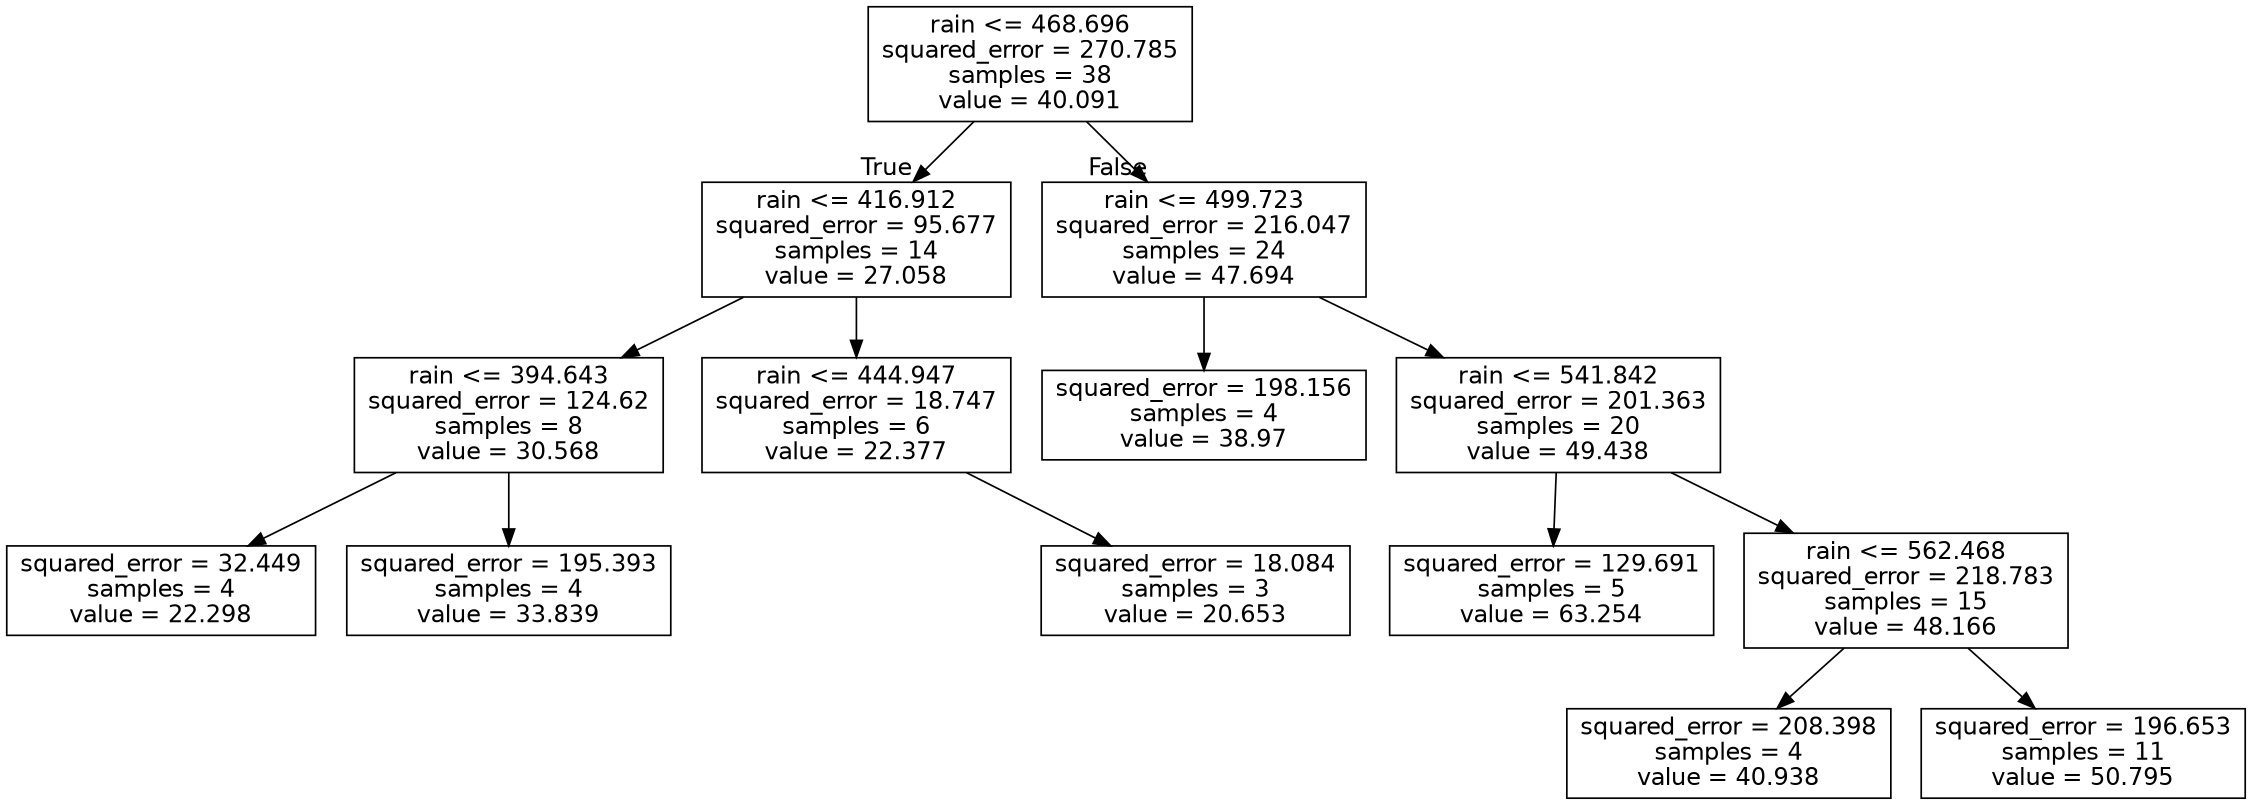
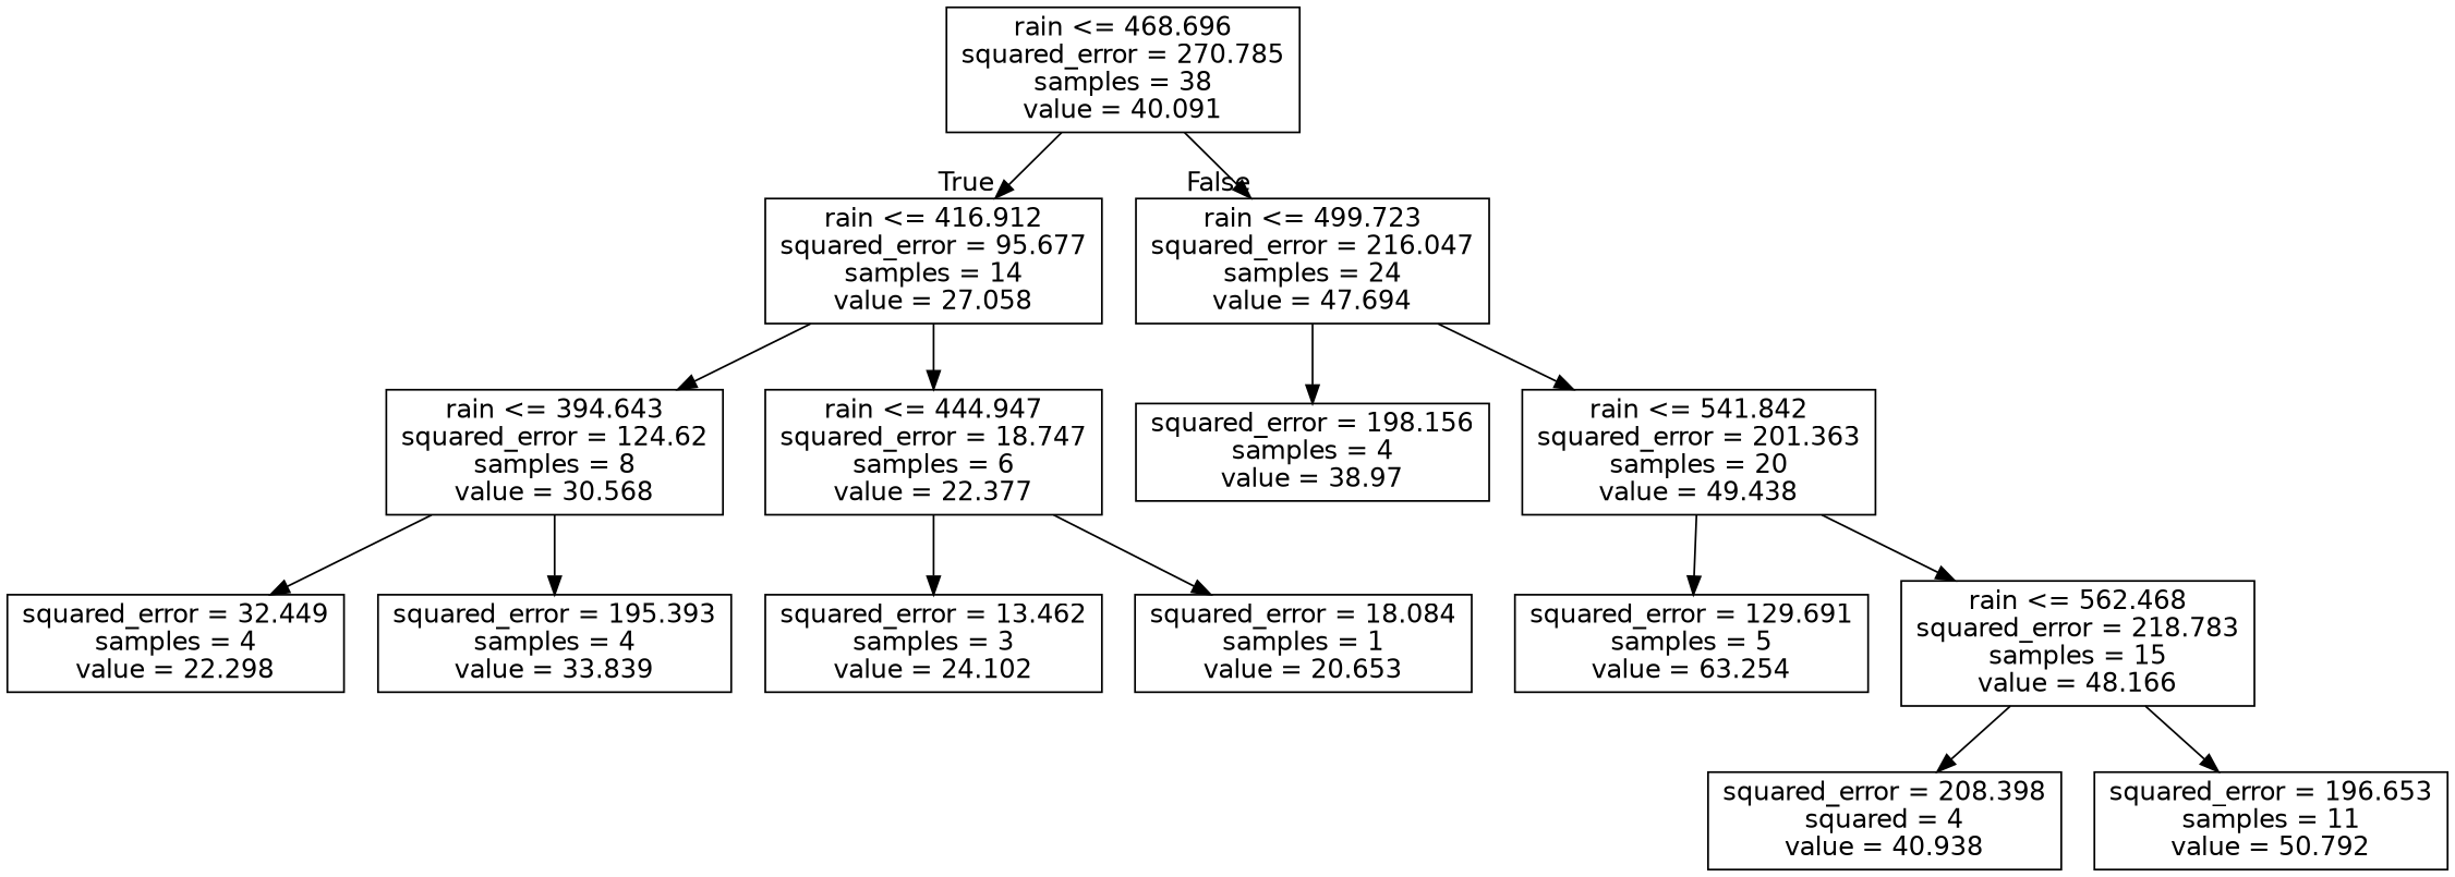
  digraph {
    node [fontname=helvetica shape=box]
    edge [fontname=helvetica]
    n1 [label="rain <= 468.696\nsquared_error = 270.785\nsamples = 38\nvalue = 40.091"]
    n2 [label="rain <= 416.912\nsquared_error = 95.677\nsamples = 14\nvalue = 27.058"]
    n3 [label="rain <= 499.723\nsquared_error = 216.047\nsamples = 24\nvalue = 47.694"]
    n4 [label="rain <= 394.643\nsquared_error = 124.62\nsamples = 8\nvalue = 30.568"]
    n5 [label="rain <= 444.947\nsquared_error = 18.747\nsamples = 6\nvalue = 22.377"]
    n6 [label="squared_error = 198.156\nsamples = 4\nvalue = 38.97"]
    n7 [label="rain <= 541.842\nsquared_error = 201.363\nsamples = 20\nvalue = 49.438"]
    n8 [label="squared_error = 32.449\nsamples = 4\nvalue = 22.298"]
    n9 [label="squared_error = 195.393\nsamples = 4\nvalue = 33.839"]
-   n11 [label="squared_error = 18.084\nsamples = 3\nvalue = 20.653"]
+   n10 [label="squared_error = 13.462\nsamples = 3\nvalue = 24.102"]
+   n11 [label="squared_error = 18.084\nsamples = 1\nvalue = 20.653"]
    n12 [label="squared_error = 129.691\nsamples = 5\nvalue = 63.254"]
    n13 [label="rain <= 562.468\nsquared_error = 218.783\nsamples = 15\nvalue = 48.166"]
-   n14 [label="squared_error = 208.398\nsamples = 4\nvalue = 40.938"]
-   n15 [label="squared_error = 196.653\nsamples = 11\nvalue = 50.795"]
+   n14 [label="squared_error = 208.398\nsquared = 4\nvalue = 40.938"]
+   n15 [label="squared_error = 196.653\nsamples = 11\nvalue = 50.792"]
    n1 -> n2 [headlabel=True labelangle=45 labeldistance=2.5]
    n1 -> n3 [headlabel=False labelangle=-45 labeldistance=2.5]
    n2 -> n4
    n2 -> n5
    n3 -> n6
    n3 -> n7
    n4 -> n8
    n4 -> n9
+   n5 -> n10
    n5 -> n11
    n7 -> n12
    n7 -> n13
    n13 -> n14
    n13 -> n15
  }
